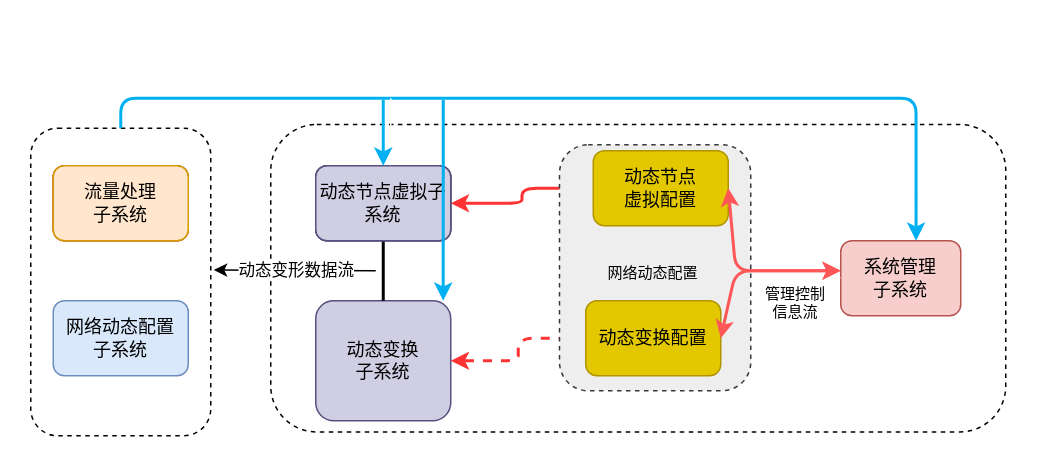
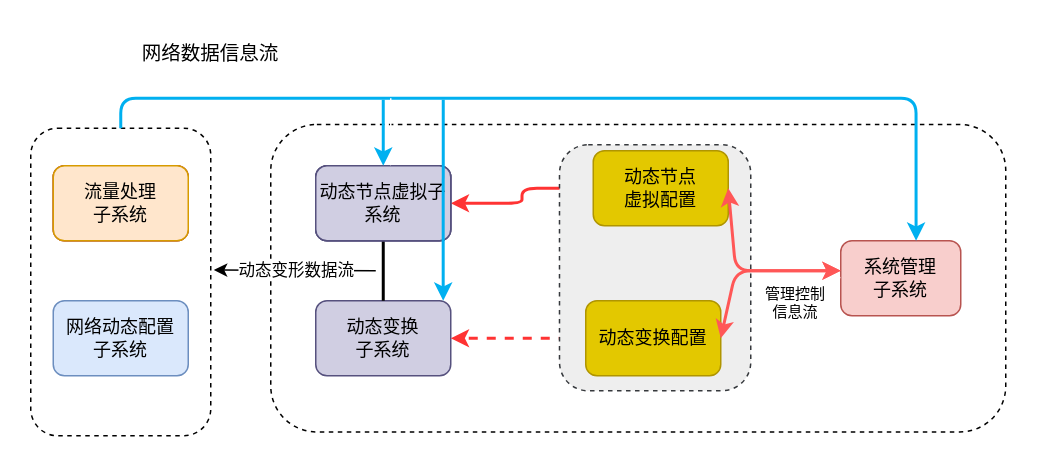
  <mxCell id="0" />
  <mxCell id="1" parent="0" />
  <mxCell id="2" value="" style="rounded=1;whiteSpace=wrap;html=1;fillColor=none;gradientColor=#E5CCFF;gradientDirection=radial;dashed=1;" vertex="1" parent="1"><mxGeometry x="20" y="85" width="120" height="205" as="geometry" /></mxCell>
  <mxCell id="3" value="" style="rounded=1;whiteSpace=wrap;html=1;fillColor=none;gradientColor=#E5CCFF;gradientDirection=radial;dashed=1;fontSize=14;" vertex="1" parent="1"><mxGeometry x="180" y="82.5" width="490" height="205" as="geometry" /></mxCell>
  <mxCell id="4" value="流量处理&lt;br style=&quot;font-size: 14px;&quot;&gt;子系统" style="rounded=1;whiteSpace=wrap;html=1;fillColor=#f8cecc;gradientColor=#ea6b66;strokeColor=#b85450;gradientDirection=radial;fontSize=14;" vertex="1" parent="1"><mxGeometry x="35" y="110" width="90" height="50" as="geometry" /></mxCell>
  <mxCell id="5" value="网络动态配置&lt;br style=&quot;font-size: 12px;&quot;&gt;子系统" style="rounded=1;whiteSpace=wrap;html=1;fillColor=#dae8fc;strokeColor=#6c8ebf;gradientDirection=radial;fontSize=12;" vertex="1" parent="1"><mxGeometry x="35" y="200" width="90" height="50" as="geometry" /></mxCell>
  <mxCell id="6" value="动态节点虚拟子系统" style="rounded=1;whiteSpace=wrap;html=1;fillColor=#d0cee2;strokeColor=#56517e;gradientDirection=radial;fontSize=14;" vertex="1" parent="1"><mxGeometry x="210" y="110" width="90" height="50" as="geometry" /></mxCell>
- <mxCell id="7" value="动态变换&lt;br style=&quot;font-size: 12px;&quot;&gt;子系统" style="rounded=1;whiteSpace=wrap;html=1;fillColor=#d0cee2;strokeColor=#56517e;gradientDirection=radial;fontSize=12;" vertex="1" parent="1"><mxGeometry x="210" y="200" width="90" height="80" as="geometry" /></mxCell>
+ <mxCell id="7" value="动态变换&lt;br style=&quot;font-size: 12px;&quot;&gt;子系统" style="rounded=1;whiteSpace=wrap;html=1;fillColor=#d0cee2;strokeColor=#56517e;gradientDirection=radial;fontSize=12;" vertex="1" parent="1"><mxGeometry x="210" y="200" width="90" height="50" as="geometry" /></mxCell>
  <mxCell id="8" value="" style="edgeStyle=orthogonalEdgeStyle;rounded=1;orthogonalLoop=1;jettySize=auto;html=1;strokeColor=#FF3333;strokeWidth=2;" edge="1" parent="1" source="17" target="6"><mxGeometry relative="1" as="geometry" /></mxCell>
  <mxCell id="9" value="" style="edgeStyle=orthogonalEdgeStyle;rounded=1;orthogonalLoop=1;jettySize=auto;html=1;strokeColor=#FF3333;strokeWidth=2;dashed=1;" edge="1" parent="1" source="11" target="7"><mxGeometry relative="1" as="geometry" /></mxCell>
  <mxCell id="10" value="" style="rounded=1;whiteSpace=wrap;html=1;dashed=1;fontSize=14;fillColor=#eeeeee;gradientDirection=radial;strokeColor=#36393d;" vertex="1" parent="1"><mxGeometry x="372.5" y="96" width="127.5" height="164" as="geometry" /></mxCell>
  <mxCell id="11" value="动态变换配置" style="rounded=1;whiteSpace=wrap;html=1;fillColor=#e3c800;strokeColor=#B09500;gradientDirection=radial;fontColor=#000000;fontSize=12;" vertex="1" parent="1"><mxGeometry x="390" y="200" width="90" height="50" as="geometry" /></mxCell>
  <mxCell id="12" value="系统管理&lt;br style=&quot;font-size: 12px;&quot;&gt;子系统" style="rounded=1;whiteSpace=wrap;html=1;fillColor=#f8cecc;strokeColor=#b85450;gradientDirection=radial;fontSize=12;" vertex="1" parent="1"><mxGeometry x="560" y="160" width="80" height="50" as="geometry" /></mxCell>
  <mxCell id="13" value="" style="endArrow=none;html=1;rounded=1;exitX=0.5;exitY=0;exitDx=0;exitDy=0;entryX=0.5;entryY=1;entryDx=0;entryDy=0;strokeWidth=2;" edge="1" parent="1" source="7" target="6"><mxGeometry width="50" height="50" relative="1" as="geometry"><mxPoint x="210" y="210" as="sourcePoint" /><mxPoint x="260" y="160" as="targetPoint" /></mxGeometry></mxCell>
  <mxCell id="14" value="" style="endArrow=classic;html=1;rounded=1;entryX=1.017;entryY=0.461;entryDx=0;entryDy=0;entryPerimeter=0;" edge="1" parent="1" target="2"><mxGeometry relative="1" as="geometry"><mxPoint x="250" y="180" as="sourcePoint" /><mxPoint x="160" y="180" as="targetPoint" /></mxGeometry></mxCell>
  <mxCell id="15" value="动态变形数据流" style="edgeLabel;resizable=0;html=1;align=center;verticalAlign=middle;dashed=1;fillColor=none;gradientColor=#E5CCFF;gradientDirection=radial;" connectable="0" vertex="1" parent="14"><mxGeometry relative="1" as="geometry" /></mxCell>
- <mxCell id="16" value="网络动态配置" style="text;html=1;strokeColor=none;fillColor=none;align=center;verticalAlign=middle;whiteSpace=wrap;rounded=0;fontSize=10;" vertex="1" parent="1"><mxGeometry x="390" y="166" width="90" height="30" as="geometry" /></mxCell>
  <mxCell id="17" value="动态节点&lt;br&gt;虚拟配置" style="rounded=1;whiteSpace=wrap;html=1;fillColor=#e3c800;strokeColor=#B09500;gradientDirection=radial;fontColor=#000000;fontSize=12;" vertex="1" parent="1"><mxGeometry x="395" y="100" width="90" height="50" as="geometry" /></mxCell>
  <mxCell id="18" value="动态节点虚拟子系统" style="rounded=1;whiteSpace=wrap;html=1;fillColor=#d0cee2;strokeColor=#56517e;gradientDirection=radial;fontSize=14;" vertex="1" parent="1"><mxGeometry x="210" y="110" width="90" height="50" as="geometry" /></mxCell>
  <mxCell id="19" value="流量处理&lt;br style=&quot;font-size: 14px;&quot;&gt;子系统" style="rounded=1;whiteSpace=wrap;html=1;fillColor=#f8cecc;gradientColor=#ea6b66;strokeColor=#b85450;gradientDirection=radial;fontSize=14;" vertex="1" parent="1"><mxGeometry x="35" y="110" width="90" height="50" as="geometry" /></mxCell>
  <mxCell id="20" value="动态节点虚拟子系统" style="rounded=1;whiteSpace=wrap;html=1;fillColor=#d0cee2;strokeColor=#56517e;gradientDirection=radial;fontSize=12;" vertex="1" parent="1"><mxGeometry x="210" y="110" width="90" height="50" as="geometry" /></mxCell>
  <mxCell id="21" value="流量处理&lt;br style=&quot;font-size: 12px;&quot;&gt;子系统" style="rounded=1;whiteSpace=wrap;html=1;fillColor=#ffe6cc;strokeColor=#d79b00;gradientDirection=radial;fontSize=12;" vertex="1" parent="1"><mxGeometry x="35" y="110" width="90" height="50" as="geometry" /></mxCell>
+ <mxCell id="22" value="网络数据信息流" style="text;html=1;strokeColor=none;fillColor=none;align=center;verticalAlign=middle;whiteSpace=wrap;rounded=0;fontSize=13;" vertex="1" parent="1"><mxGeometry x="90" y="20" width="100" height="30" as="geometry" /></mxCell>
  <mxCell id="23" value="" style="edgeStyle=orthogonalEdgeStyle;rounded=1;orthogonalLoop=1;jettySize=auto;html=1;strokeColor=#00b0f0;fontSize=13;entryX=0.878;entryY=0.378;entryDx=0;entryDy=0;exitX=0.5;exitY=0;exitDx=0;exitDy=0;entryPerimeter=0;strokeWidth=2;" edge="1" parent="1" source="2" target="3"><mxGeometry relative="1" as="geometry"><mxPoint x="324" y="65" as="sourcePoint" /><mxPoint x="244" y="110" as="targetPoint" /><Array as="points"><mxPoint x="80" y="65" /><mxPoint x="610" y="65" /></Array></mxGeometry></mxCell>
  <mxCell id="24" value="" style="endArrow=classic;html=1;rounded=1;strokeColor=#ffffff;fontSize=13;" edge="1" parent="1"><mxGeometry width="50" height="50" relative="1" as="geometry"><mxPoint x="260" y="65" as="sourcePoint" /><mxPoint x="260" y="110" as="targetPoint" /></mxGeometry></mxCell>
  <mxCell id="25" value="" style="endArrow=classic;html=1;rounded=1;strokeColor=#00b0f0;fontSize=13;entryX=0.944;entryY=0;entryDx=0;entryDy=0;entryPerimeter=0;fillColor=#cce5ff;strokeWidth=2;" edge="1" parent="1" target="7"><mxGeometry width="50" height="50" relative="1" as="geometry"><mxPoint x="295" y="66" as="sourcePoint" /><mxPoint x="295" y="196" as="targetPoint" /></mxGeometry></mxCell>
  <mxCell id="26" value="" style="endArrow=classic;startArrow=classic;html=1;rounded=1;strokeColor=#ffffff;fontSize=13;entryX=0;entryY=0.5;entryDx=0;entryDy=0;exitX=1;exitY=0.25;exitDx=0;exitDy=0;" edge="1" parent="1" source="10" target="12"><mxGeometry width="50" height="50" relative="1" as="geometry"><mxPoint x="540" y="220" as="sourcePoint" /><mxPoint x="590" y="170" as="targetPoint" /></mxGeometry></mxCell>
  <mxCell id="27" value="" style="endArrow=classic;startArrow=classic;html=1;rounded=1;strokeColor=#ff5757;fontSize=13;exitX=1;exitY=0.5;exitDx=0;exitDy=0;fillColor=#dae8fc;strokeWidth=2;" edge="1" parent="1" source="11"><mxGeometry width="50" height="50" relative="1" as="geometry"><mxPoint x="510" y="230" as="sourcePoint" /><mxPoint x="560" y="180" as="targetPoint" /><Array as="points"><mxPoint x="490" y="180" /></Array></mxGeometry></mxCell>
  <mxCell id="28" value="" style="endArrow=classic;startArrow=classic;html=1;rounded=1;strokeColor=#ff5757;fontSize=13;exitX=1;exitY=0.5;exitDx=0;exitDy=0;fillColor=#dae8fc;strokeWidth=2;" edge="1" parent="1" source="17"><mxGeometry width="50" height="50" relative="1" as="geometry"><mxPoint x="490" y="235" as="sourcePoint" /><mxPoint x="560" y="180" as="targetPoint" /><Array as="points"><mxPoint x="490" y="180" /></Array></mxGeometry></mxCell>
  <mxCell id="29" value="管理控制&lt;br style=&quot;font-size: 10px;&quot;&gt;信息流" style="text;html=1;strokeColor=none;fillColor=none;align=center;verticalAlign=middle;whiteSpace=wrap;rounded=0;fontSize=10;" vertex="1" parent="1"><mxGeometry x="500" y="186" width="60" height="30" as="geometry" /></mxCell>
  <mxCell id="30" value="" style="endArrow=classic;html=1;rounded=1;strokeColor=#00b0f0;fontSize=13;entryX=0.5;entryY=0;entryDx=0;entryDy=0;fillColor=#cce5ff;strokeWidth=2;" edge="1" parent="1" target="20"><mxGeometry width="50" height="50" relative="1" as="geometry"><mxPoint x="255" y="66" as="sourcePoint" /><mxPoint x="255" y="106" as="targetPoint" /></mxGeometry></mxCell>
